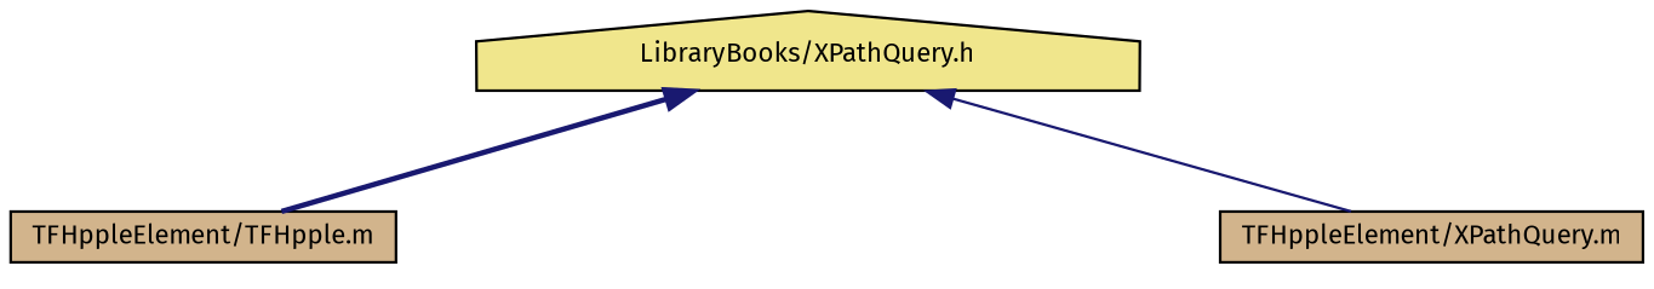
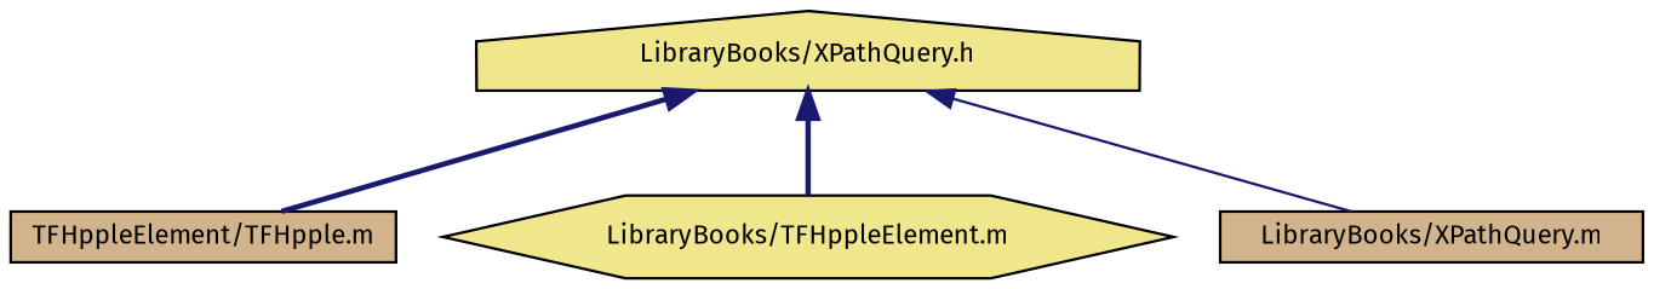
  digraph {
    fontname="Fira Sans"
    node [color=black fillcolor=khaki fontname="Fira Sans" fontsize=10 shape=box style=filled]
    edge [color=midnightblue dir=back fontname="Fira Sans" fontsize=10 labelfontname=Helvetica labelfontsize=10 style=bold]
    n1 [fontcolor=black height=0.2 label="LibraryBooks/XPathQuery.h" shape=house width=0.4]
    n2 [fillcolor=tan height=0.2 label="TFHppleElement/TFHpple.m" width=0.4]
-   n4 [fillcolor=tan height=0.2 label="TFHppleElement/XPathQuery.m" width=0.4]
+   n3 [height=0.2 label="LibraryBooks/TFHppleElement.m" shape=hexagon width=0.4]
+   n4 [fillcolor=tan height=0.2 label="LibraryBooks/XPathQuery.m" width=0.4]
    n1 -> n2
+   n1 -> n3
    n1 -> n4 [style=solid]
  }
